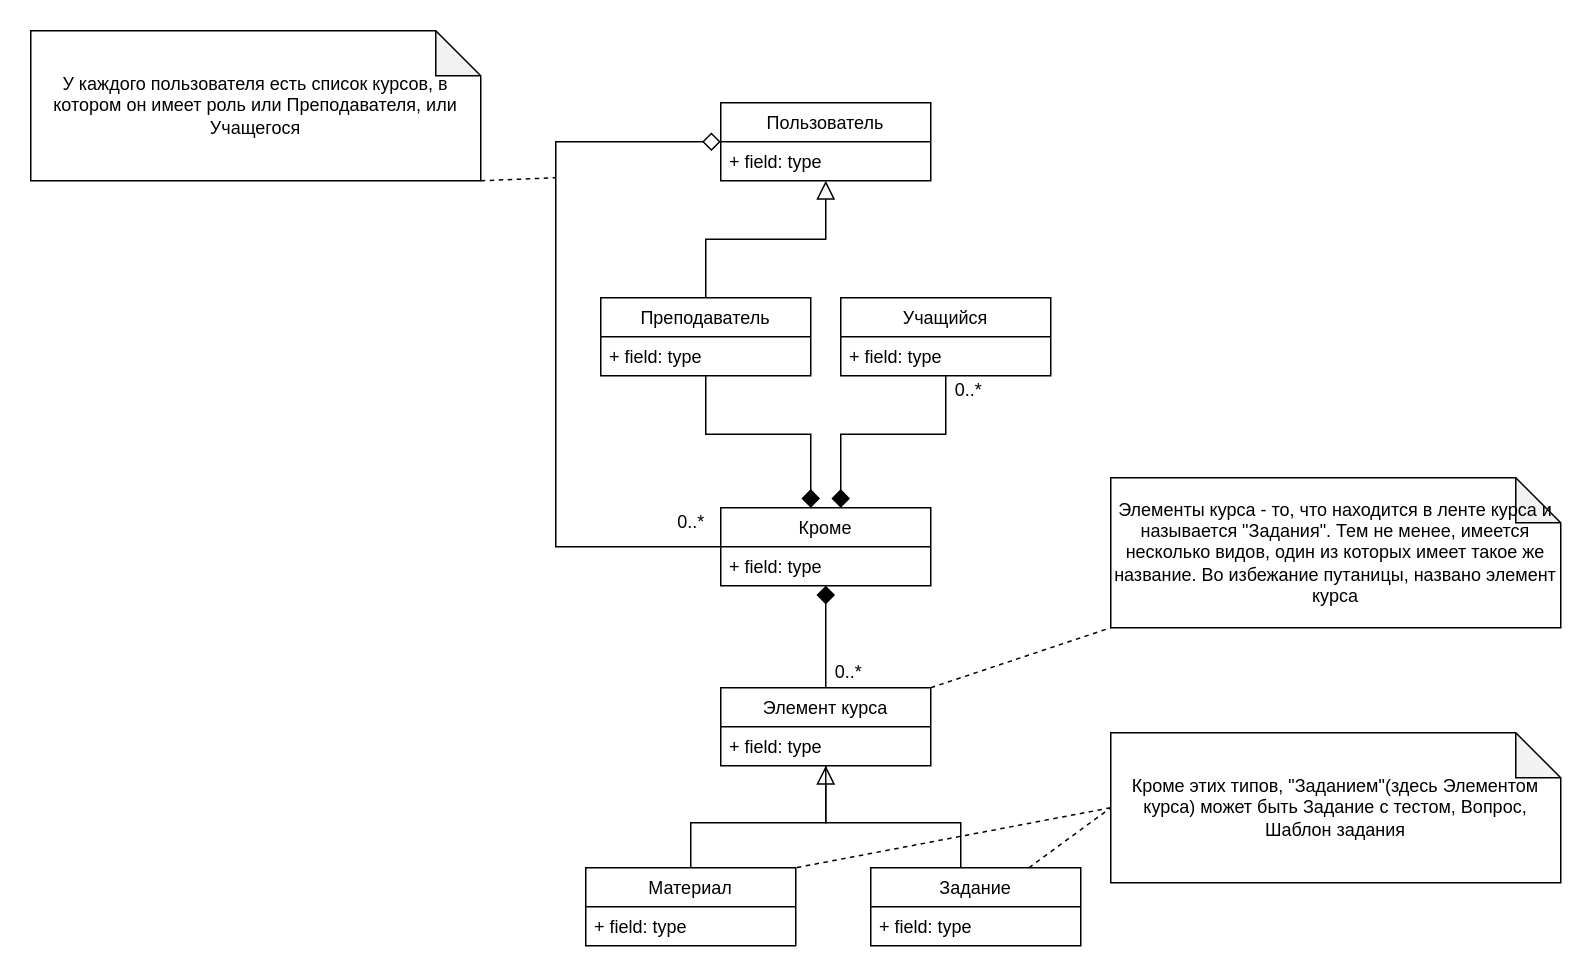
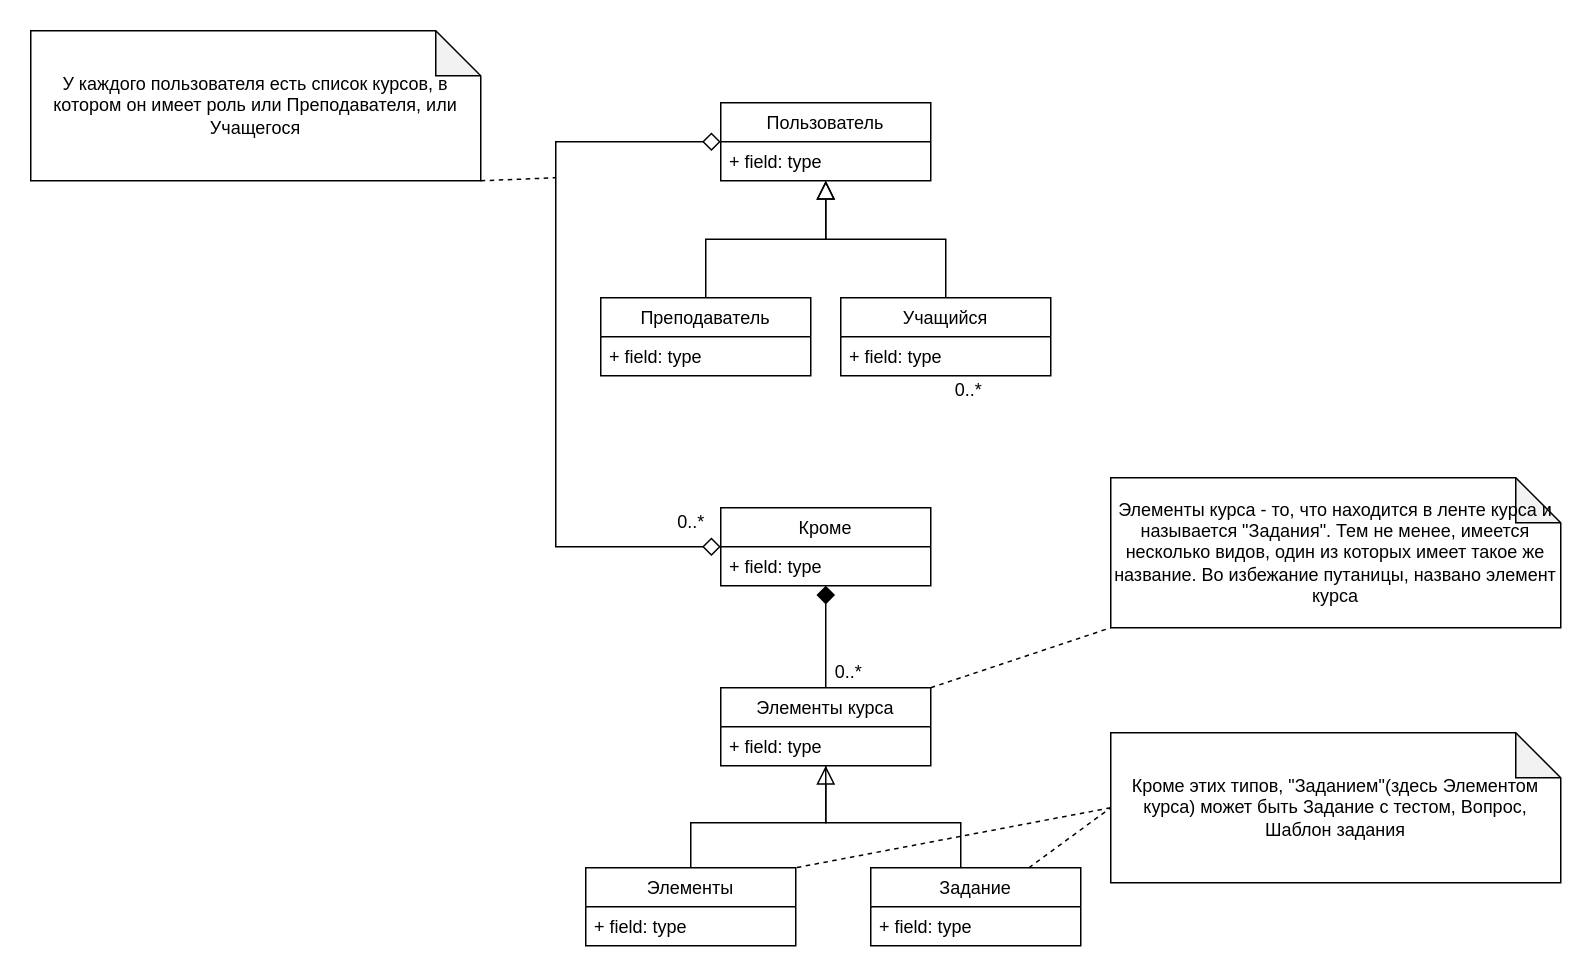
  <mxCell id="0" />
  <mxCell id="1" parent="0" />
- <mxCell id="2" style="edgeStyle=orthogonalEdgeStyle;rounded=0;orthogonalLoop=1;jettySize=auto;html=1;endArrow=none;endFill=0;startArrow=diamond;startFill=1;endSize=10;startSize=10;" edge="1" parent="1" source="5" target="11"><mxGeometry relative="1" as="geometry"><Array as="points"><mxPoint x="560" y="289" /><mxPoint x="630" y="289" /></Array></mxGeometry></mxCell>
- <mxCell id="3" style="edgeStyle=orthogonalEdgeStyle;rounded=0;orthogonalLoop=1;jettySize=auto;html=1;startArrow=diamond;startFill=1;endArrow=none;endFill=0;startSize=10;endSize=10;" edge="1" parent="1" source="5" target="14"><mxGeometry relative="1" as="geometry"><Array as="points"><mxPoint x="540" y="289" /><mxPoint x="470" y="289" /></Array></mxGeometry></mxCell>
  <mxCell id="4" style="edgeStyle=orthogonalEdgeStyle;rounded=0;orthogonalLoop=1;jettySize=auto;html=1;startArrow=diamond;startFill=1;endArrow=none;endFill=0;startSize=10;endSize=10;" edge="1" parent="1" source="5" target="17"><mxGeometry relative="1" as="geometry" /></mxCell>
  <mxCell id="5" value="Кроме" style="swimlane;fontStyle=0;childLayout=stackLayout;horizontal=1;startSize=26;fillColor=none;horizontalStack=0;resizeParent=1;resizeParentMax=0;resizeLast=0;collapsible=1;marginBottom=0;" vertex="1" parent="1"><mxGeometry x="480" y="338" width="140" height="52" as="geometry" /></mxCell>
  <mxCell id="6" value="+ field: type" style="text;strokeColor=none;fillColor=none;align=left;verticalAlign=top;spacingLeft=4;spacingRight=4;overflow=hidden;rotatable=0;points=[[0,0.5],[1,0.5]];portConstraint=eastwest;" vertex="1" parent="5"><mxGeometry y="26" width="140" height="26" as="geometry" /></mxCell>
- <mxCell id="7" style="edgeStyle=orthogonalEdgeStyle;rounded=0;orthogonalLoop=1;jettySize=auto;html=1;startArrow=diamond;startFill=0;endArrow=none;endFill=0;startSize=10;endSize=10;" edge="1" parent="1" source="8" target="5"><mxGeometry relative="1" as="geometry"><Array as="points"><mxPoint x="370" y="94" /><mxPoint x="370" y="364" /></Array></mxGeometry></mxCell>
+ <mxCell id="7" style="edgeStyle=orthogonalEdgeStyle;rounded=0;orthogonalLoop=1;jettySize=auto;html=1;startArrow=diamond;startFill=0;endArrow=diamond;endFill=0;startSize=10;endSize=10;" edge="1" parent="1" source="8" target="5"><mxGeometry relative="1" as="geometry"><Array as="points"><mxPoint x="370" y="94" /><mxPoint x="370" y="364" /></Array></mxGeometry></mxCell>
  <mxCell id="8" value="Пользователь" style="swimlane;fontStyle=0;childLayout=stackLayout;horizontal=1;startSize=26;fillColor=none;horizontalStack=0;resizeParent=1;resizeParentMax=0;resizeLast=0;collapsible=1;marginBottom=0;" vertex="1" parent="1"><mxGeometry x="480" y="68" width="140" height="52" as="geometry" /></mxCell>
  <mxCell id="9" value="+ field: type" style="text;strokeColor=none;fillColor=none;align=left;verticalAlign=top;spacingLeft=4;spacingRight=4;overflow=hidden;rotatable=0;points=[[0,0.5],[1,0.5]];portConstraint=eastwest;" vertex="1" parent="8"><mxGeometry y="26" width="140" height="26" as="geometry" /></mxCell>
+ <mxCell id="10" style="edgeStyle=orthogonalEdgeStyle;rounded=0;orthogonalLoop=1;jettySize=auto;html=1;endArrow=block;endFill=0;endSize=10;startSize=10;" edge="1" parent="1" source="11" target="8"><mxGeometry relative="1" as="geometry" /></mxCell>
  <mxCell id="11" value="Учащийся" style="swimlane;fontStyle=0;childLayout=stackLayout;horizontal=1;startSize=26;fillColor=none;horizontalStack=0;resizeParent=1;resizeParentMax=0;resizeLast=0;collapsible=1;marginBottom=0;" vertex="1" parent="1"><mxGeometry x="560" y="198" width="140" height="52" as="geometry" /></mxCell>
  <mxCell id="12" value="+ field: type" style="text;strokeColor=none;fillColor=none;align=left;verticalAlign=top;spacingLeft=4;spacingRight=4;overflow=hidden;rotatable=0;points=[[0,0.5],[1,0.5]];portConstraint=eastwest;" vertex="1" parent="11"><mxGeometry y="26" width="140" height="26" as="geometry" /></mxCell>
  <mxCell id="13" style="edgeStyle=orthogonalEdgeStyle;rounded=0;orthogonalLoop=1;jettySize=auto;html=1;endArrow=block;endFill=0;endSize=10;startSize=10;" edge="1" parent="1" source="14" target="8"><mxGeometry relative="1" as="geometry" /></mxCell>
  <mxCell id="14" value="Преподаватель" style="swimlane;fontStyle=0;childLayout=stackLayout;horizontal=1;startSize=26;fillColor=none;horizontalStack=0;resizeParent=1;resizeParentMax=0;resizeLast=0;collapsible=1;marginBottom=0;" vertex="1" parent="1"><mxGeometry x="400" y="198" width="140" height="52" as="geometry" /></mxCell>
  <mxCell id="15" value="+ field: type" style="text;strokeColor=none;fillColor=none;align=left;verticalAlign=top;spacingLeft=4;spacingRight=4;overflow=hidden;rotatable=0;points=[[0,0.5],[1,0.5]];portConstraint=eastwest;" vertex="1" parent="14"><mxGeometry y="26" width="140" height="26" as="geometry" /></mxCell>
  <mxCell id="16" value="0..*" style="text;html=1;align=center;verticalAlign=middle;resizable=0;points=[];autosize=1;strokeColor=none;fillColor=none;" vertex="1" parent="1"><mxGeometry x="630" y="250" width="30" height="20" as="geometry" /></mxCell>
- <mxCell id="17" value="Элемент курса" style="swimlane;fontStyle=0;childLayout=stackLayout;horizontal=1;startSize=26;fillColor=none;horizontalStack=0;resizeParent=1;resizeParentMax=0;resizeLast=0;collapsible=1;marginBottom=0;" vertex="1" parent="1"><mxGeometry x="480" y="458" width="140" height="52" as="geometry" /></mxCell>
+ <mxCell id="17" value="Элементы курса" style="swimlane;fontStyle=0;childLayout=stackLayout;horizontal=1;startSize=26;fillColor=none;horizontalStack=0;resizeParent=1;resizeParentMax=0;resizeLast=0;collapsible=1;marginBottom=0;" vertex="1" parent="1"><mxGeometry x="480" y="458" width="140" height="52" as="geometry" /></mxCell>
  <mxCell id="18" value="+ field: type" style="text;strokeColor=none;fillColor=none;align=left;verticalAlign=top;spacingLeft=4;spacingRight=4;overflow=hidden;rotatable=0;points=[[0,0.5],[1,0.5]];portConstraint=eastwest;" vertex="1" parent="17"><mxGeometry y="26" width="140" height="26" as="geometry" /></mxCell>
  <mxCell id="19" style="edgeStyle=orthogonalEdgeStyle;rounded=0;orthogonalLoop=1;jettySize=auto;html=1;startArrow=none;startFill=0;endArrow=block;endFill=0;startSize=10;endSize=10;" edge="1" parent="1" source="20" target="17"><mxGeometry relative="1" as="geometry"><Array as="points"><mxPoint x="460" y="548" /><mxPoint x="550" y="548" /></Array></mxGeometry></mxCell>
- <mxCell id="20" value="Материал" style="swimlane;fontStyle=0;childLayout=stackLayout;horizontal=1;startSize=26;fillColor=none;horizontalStack=0;resizeParent=1;resizeParentMax=0;resizeLast=0;collapsible=1;marginBottom=0;" vertex="1" parent="1"><mxGeometry x="390" y="578" width="140" height="52" as="geometry" /></mxCell>
+ <mxCell id="20" value="Элементы" style="swimlane;fontStyle=0;childLayout=stackLayout;horizontal=1;startSize=26;fillColor=none;horizontalStack=0;resizeParent=1;resizeParentMax=0;resizeLast=0;collapsible=1;marginBottom=0;" vertex="1" parent="1"><mxGeometry x="390" y="578" width="140" height="52" as="geometry" /></mxCell>
  <mxCell id="21" value="+ field: type" style="text;strokeColor=none;fillColor=none;align=left;verticalAlign=top;spacingLeft=4;spacingRight=4;overflow=hidden;rotatable=0;points=[[0,0.5],[1,0.5]];portConstraint=eastwest;" vertex="1" parent="20"><mxGeometry y="26" width="140" height="26" as="geometry" /></mxCell>
  <mxCell id="22" style="edgeStyle=orthogonalEdgeStyle;rounded=0;orthogonalLoop=1;jettySize=auto;html=1;startArrow=none;startFill=0;endArrow=none;endFill=0;startSize=10;endSize=10;" edge="1" parent="1" source="23" target="17"><mxGeometry relative="1" as="geometry"><Array as="points"><mxPoint x="640" y="548" /><mxPoint x="550" y="548" /></Array></mxGeometry></mxCell>
  <mxCell id="23" value="Задание" style="swimlane;fontStyle=0;childLayout=stackLayout;horizontal=1;startSize=26;fillColor=none;horizontalStack=0;resizeParent=1;resizeParentMax=0;resizeLast=0;collapsible=1;marginBottom=0;" vertex="1" parent="1"><mxGeometry x="580" y="578" width="140" height="52" as="geometry" /></mxCell>
  <mxCell id="24" value="+ field: type" style="text;strokeColor=none;fillColor=none;align=left;verticalAlign=top;spacingLeft=4;spacingRight=4;overflow=hidden;rotatable=0;points=[[0,0.5],[1,0.5]];portConstraint=eastwest;" vertex="1" parent="23"><mxGeometry y="26" width="140" height="26" as="geometry" /></mxCell>
  <mxCell id="25" value="0..*" style="text;html=1;align=center;verticalAlign=middle;resizable=0;points=[];autosize=1;strokeColor=none;fillColor=none;" vertex="1" parent="1"><mxGeometry x="550" y="438" width="30" height="20" as="geometry" /></mxCell>
  <mxCell id="26" value="Элементы курса - то, что находится в ленте курса и называется &quot;Задания&quot;. Тем не менее, имеется несколько видов, один из которых имеет такое же название. Во избежание путаницы, названо элемент курса" style="shape=note;whiteSpace=wrap;html=1;backgroundOutline=1;darkOpacity=0.05;" vertex="1" parent="1"><mxGeometry x="740" y="318" width="300" height="100" as="geometry" /></mxCell>
  <mxCell id="27" value="" style="endArrow=none;dashed=1;html=1;rounded=0;startSize=10;endSize=10;exitX=1;exitY=0;exitDx=0;exitDy=0;" edge="1" parent="1" source="17" target="26"><mxGeometry width="50" height="50" relative="1" as="geometry"><mxPoint x="630" y="358" as="sourcePoint" /><mxPoint x="680" y="308" as="targetPoint" /></mxGeometry></mxCell>
  <mxCell id="28" value="Кроме этих типов, &quot;Заданием&quot;(здесь Элементом курса) может быть Задание с тестом, Вопрос, Шаблон задания" style="shape=note;whiteSpace=wrap;html=1;backgroundOutline=1;darkOpacity=0.05;" vertex="1" parent="1"><mxGeometry x="740" y="488" width="300" height="100" as="geometry" /></mxCell>
  <mxCell id="29" value="" style="endArrow=none;dashed=1;html=1;rounded=0;startSize=10;endSize=10;entryX=0;entryY=0.5;entryDx=0;entryDy=0;entryPerimeter=0;" edge="1" parent="1" source="23" target="28"><mxGeometry width="50" height="50" relative="1" as="geometry"><mxPoint x="550" y="538" as="sourcePoint" /><mxPoint x="680" y="318" as="targetPoint" /></mxGeometry></mxCell>
  <mxCell id="30" value="" style="endArrow=none;dashed=1;html=1;rounded=0;startSize=10;endSize=10;exitX=0;exitY=0.5;exitDx=0;exitDy=0;exitPerimeter=0;entryX=1;entryY=0;entryDx=0;entryDy=0;" edge="1" parent="1" source="28" target="20"><mxGeometry width="50" height="50" relative="1" as="geometry"><mxPoint x="630" y="368" as="sourcePoint" /><mxPoint x="680" y="318" as="targetPoint" /></mxGeometry></mxCell>
  <mxCell id="31" value="У каждого пользователя есть список курсов, в котором он имеет роль или Преподавателя, или Учащегося" style="shape=note;whiteSpace=wrap;html=1;backgroundOutline=1;darkOpacity=0.05;" vertex="1" parent="1"><mxGeometry x="20" y="20" width="300" height="100" as="geometry" /></mxCell>
  <mxCell id="32" value="" style="endArrow=none;dashed=1;html=1;rounded=0;startSize=10;endSize=10;exitX=1;exitY=1;exitDx=0;exitDy=0;exitPerimeter=0;" edge="1" parent="1" source="31"><mxGeometry width="50" height="50" relative="1" as="geometry"><mxPoint x="630" y="388" as="sourcePoint" /><mxPoint x="370" y="118" as="targetPoint" /></mxGeometry></mxCell>
  <mxCell id="33" value="0..*" style="text;html=1;align=center;verticalAlign=middle;resizable=0;points=[];autosize=1;strokeColor=none;fillColor=none;" vertex="1" parent="1"><mxGeometry x="445" y="338" width="30" height="20" as="geometry" /></mxCell>
